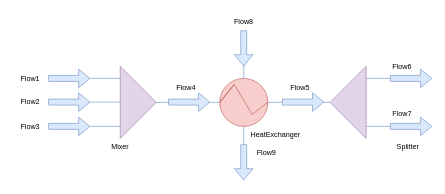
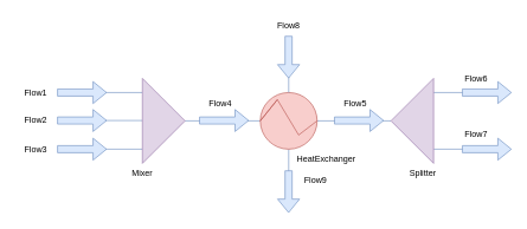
  <mxCell id="0" />
  <mxCell id="1" parent="0" />
  <mxCell id="2" value="" style="edgeStyle=orthogonalEdgeStyle;rounded=0;orthogonalLoop=1;jettySize=auto;html=1;startArrow=none;startFill=0;endArrow=none;endFill=0;fillColor=#dae8fc;strokeColor=#6c8ebf;entryX=0.5;entryY=0;entryDx=0;entryDy=0;" edge="1" parent="1"><mxGeometry relative="1" as="geometry"><mxPoint x="406" y="210" as="sourcePoint" /><mxPoint x="406" y="244" as="targetPoint" /></mxGeometry></mxCell>
  <mxCell id="3" value="" style="edgeStyle=orthogonalEdgeStyle;rounded=0;orthogonalLoop=1;jettySize=auto;html=1;startArrow=none;startFill=0;endArrow=none;endFill=0;fillColor=#dae8fc;strokeColor=#6c8ebf;" edge="1" parent="1"><mxGeometry relative="1" as="geometry"><mxPoint x="610" y="130" as="sourcePoint" /><mxPoint x="716" y="130" as="targetPoint" /></mxGeometry></mxCell>
  <mxCell id="4" value="" style="edgeStyle=orthogonalEdgeStyle;rounded=0;orthogonalLoop=1;jettySize=auto;html=1;startArrow=none;startFill=0;endArrow=none;endFill=0;fillColor=#dae8fc;strokeColor=#6c8ebf;" edge="1" parent="1"><mxGeometry relative="1" as="geometry"><mxPoint x="610" y="210" as="sourcePoint" /><mxPoint x="716" y="210" as="targetPoint" /></mxGeometry></mxCell>
  <mxCell id="5" value="" style="edgeStyle=orthogonalEdgeStyle;rounded=0;orthogonalLoop=1;jettySize=auto;html=1;startArrow=none;startFill=0;endArrow=none;endFill=0;fillColor=#dae8fc;strokeColor=#6c8ebf;" edge="1" parent="1"><mxGeometry relative="1" as="geometry"><mxPoint x="94" y="130" as="sourcePoint" /><mxPoint x="200" y="130" as="targetPoint" /></mxGeometry></mxCell>
  <mxCell id="6" value="" style="edgeStyle=orthogonalEdgeStyle;rounded=0;orthogonalLoop=1;jettySize=auto;html=1;startArrow=none;startFill=0;endArrow=none;endFill=0;fillColor=#dae8fc;strokeColor=#6c8ebf;" edge="1" parent="1"><mxGeometry relative="1" as="geometry"><mxPoint x="94" y="169.5" as="sourcePoint" /><mxPoint x="200" y="169.5" as="targetPoint" /></mxGeometry></mxCell>
  <mxCell id="7" value="" style="edgeStyle=orthogonalEdgeStyle;rounded=0;orthogonalLoop=1;jettySize=auto;html=1;startArrow=none;startFill=0;endArrow=none;endFill=0;fillColor=#dae8fc;strokeColor=#6c8ebf;" edge="1" parent="1"><mxGeometry relative="1" as="geometry"><mxPoint x="94" y="210" as="sourcePoint" /><mxPoint x="200" y="210" as="targetPoint" /></mxGeometry></mxCell>
  <mxCell id="8" value="" style="edgeStyle=orthogonalEdgeStyle;rounded=0;orthogonalLoop=1;jettySize=auto;html=1;startArrow=none;startFill=0;endArrow=none;endFill=0;fillColor=#dae8fc;strokeColor=#6c8ebf;" edge="1" parent="1" source="9" target="14"><mxGeometry relative="1" as="geometry" /></mxCell>
  <mxCell id="9" value="" style="triangle;whiteSpace=wrap;html=1;fillColor=#e1d5e7;strokeColor=#9673a6;" vertex="1" parent="1"><mxGeometry x="200" y="110" width="60" height="120" as="geometry" /></mxCell>
  <mxCell id="10" value="" style="shape=flexArrow;endArrow=classic;html=1;rounded=0;fillColor=#dae8fc;strokeColor=#6c8ebf;" edge="1" parent="1"><mxGeometry width="50" height="50" relative="1" as="geometry"><mxPoint x="80" y="130" as="sourcePoint" /><mxPoint x="150" y="130" as="targetPoint" /></mxGeometry></mxCell>
  <mxCell id="11" value="" style="shape=flexArrow;endArrow=classic;html=1;rounded=0;fillColor=#dae8fc;strokeColor=#6c8ebf;" edge="1" parent="1"><mxGeometry width="50" height="50" relative="1" as="geometry"><mxPoint x="80" y="210" as="sourcePoint" /><mxPoint x="150" y="210" as="targetPoint" /></mxGeometry></mxCell>
  <mxCell id="12" value="" style="shape=flexArrow;endArrow=classic;html=1;rounded=0;fillColor=#dae8fc;strokeColor=#6c8ebf;" edge="1" parent="1"><mxGeometry width="50" height="50" relative="1" as="geometry"><mxPoint x="80" y="169.5" as="sourcePoint" /><mxPoint x="150" y="169.5" as="targetPoint" /></mxGeometry></mxCell>
  <mxCell id="13" value="" style="edgeStyle=orthogonalEdgeStyle;rounded=0;orthogonalLoop=1;jettySize=auto;html=1;endArrow=none;endFill=0;fillColor=#dae8fc;strokeColor=#6c8ebf;" edge="1" parent="1" source="14" target="16"><mxGeometry relative="1" as="geometry" /></mxCell>
  <mxCell id="14" value="" style="ellipse;whiteSpace=wrap;html=1;aspect=fixed;fillColor=#f8cecc;strokeColor=#b85450;" vertex="1" parent="1"><mxGeometry x="366" y="130" width="80" height="80" as="geometry" /></mxCell>
  <mxCell id="15" value="" style="shape=flexArrow;endArrow=classic;html=1;rounded=0;fillColor=#dae8fc;strokeColor=#6c8ebf;" edge="1" parent="1"><mxGeometry width="50" height="50" relative="1" as="geometry"><mxPoint x="280" y="169.5" as="sourcePoint" /><mxPoint x="350" y="169.5" as="targetPoint" /></mxGeometry></mxCell>
  <mxCell id="16" value="" style="triangle;whiteSpace=wrap;html=1;fillColor=#e1d5e7;strokeColor=#9673a6;flipV=1;flipH=1;" vertex="1" parent="1"><mxGeometry x="550" y="110" width="60" height="120" as="geometry" /></mxCell>
  <mxCell id="17" value="" style="shape=flexArrow;endArrow=classic;html=1;rounded=0;fillColor=#dae8fc;strokeColor=#6c8ebf;" edge="1" parent="1"><mxGeometry width="50" height="50" relative="1" as="geometry"><mxPoint x="470" y="169.5" as="sourcePoint" /><mxPoint x="540" y="169.5" as="targetPoint" /></mxGeometry></mxCell>
  <mxCell id="18" value="" style="shape=flexArrow;endArrow=classic;html=1;rounded=0;fillColor=#dae8fc;strokeColor=#6c8ebf;" edge="1" parent="1"><mxGeometry width="50" height="50" relative="1" as="geometry"><mxPoint x="650" y="130" as="sourcePoint" /><mxPoint x="720" y="130" as="targetPoint" /></mxGeometry></mxCell>
  <mxCell id="19" value="" style="shape=flexArrow;endArrow=classic;html=1;rounded=0;fillColor=#dae8fc;strokeColor=#6c8ebf;" edge="1" parent="1"><mxGeometry width="50" height="50" relative="1" as="geometry"><mxPoint x="650" y="210" as="sourcePoint" /><mxPoint x="720" y="210" as="targetPoint" /></mxGeometry></mxCell>
  <mxCell id="20" value="" style="endArrow=none;html=1;rounded=0;entryX=0;entryY=0.5;entryDx=0;entryDy=0;fillColor=#f8cecc;strokeColor=#b85450;" edge="1" parent="1" target="14"><mxGeometry width="50" height="50" relative="1" as="geometry"><mxPoint x="390" y="140" as="sourcePoint" /><mxPoint x="446" y="260" as="targetPoint" /><Array as="points"><mxPoint x="390" y="140" /></Array></mxGeometry></mxCell>
  <mxCell id="21" value="" style="endArrow=none;html=1;rounded=0;entryX=0;entryY=0.5;entryDx=0;entryDy=0;exitX=1;exitY=0.5;exitDx=0;exitDy=0;fillColor=#f8cecc;strokeColor=#b85450;" edge="1" parent="1"><mxGeometry width="50" height="50" relative="1" as="geometry"><mxPoint x="446" y="170" as="sourcePoint" /><mxPoint x="366" y="170" as="targetPoint" /><Array as="points"><mxPoint x="420" y="190" /><mxPoint x="390" y="140" /></Array></mxGeometry></mxCell>
  <mxCell id="22" value="" style="edgeStyle=orthogonalEdgeStyle;rounded=0;orthogonalLoop=1;jettySize=auto;html=1;startArrow=none;startFill=0;endArrow=none;endFill=0;fillColor=#dae8fc;strokeColor=#6c8ebf;entryX=0.5;entryY=0;entryDx=0;entryDy=0;" edge="1" parent="1" target="14"><mxGeometry relative="1" as="geometry"><mxPoint x="406" y="96" as="sourcePoint" /><mxPoint x="414" y="70" as="targetPoint" /></mxGeometry></mxCell>
  <mxCell id="23" value="" style="shape=flexArrow;endArrow=classic;html=1;rounded=0;fillColor=#dae8fc;strokeColor=#6c8ebf;" edge="1" parent="1"><mxGeometry width="50" height="50" relative="1" as="geometry"><mxPoint x="405.83" y="50" as="sourcePoint" /><mxPoint x="405.83" y="110.003" as="targetPoint" /></mxGeometry></mxCell>
  <mxCell id="24" value="" style="shape=flexArrow;endArrow=classic;html=1;rounded=0;fillColor=#dae8fc;strokeColor=#6c8ebf;" edge="1" parent="1"><mxGeometry width="50" height="50" relative="1" as="geometry"><mxPoint x="405.83" y="240" as="sourcePoint" /><mxPoint x="405.83" y="300.003" as="targetPoint" /></mxGeometry></mxCell>
  <mxCell id="25" value="Flow1" style="text;strokeColor=none;align=center;fillColor=none;html=1;verticalAlign=middle;whiteSpace=wrap;rounded=0;" vertex="1" parent="1"><mxGeometry x="20" y="115" width="60" height="30" as="geometry" /></mxCell>
  <mxCell id="26" value="Flow2" style="text;strokeColor=none;align=center;fillColor=none;html=1;verticalAlign=middle;whiteSpace=wrap;rounded=0;" vertex="1" parent="1"><mxGeometry x="20" y="155" width="60" height="30" as="geometry" /></mxCell>
  <mxCell id="27" value="Flow3" style="text;strokeColor=none;align=center;fillColor=none;html=1;verticalAlign=middle;whiteSpace=wrap;rounded=0;" vertex="1" parent="1"><mxGeometry x="20" y="196" width="60" height="30" as="geometry" /></mxCell>
  <mxCell id="28" value="Mixer" style="text;strokeColor=none;align=center;fillColor=none;html=1;verticalAlign=middle;whiteSpace=wrap;rounded=0;" vertex="1" parent="1"><mxGeometry x="170" y="230" width="60" height="30" as="geometry" /></mxCell>
  <mxCell id="29" value="Flow4" style="text;strokeColor=none;align=center;fillColor=none;html=1;verticalAlign=middle;whiteSpace=wrap;rounded=0;" vertex="1" parent="1"><mxGeometry x="280" y="130" width="60" height="30" as="geometry" /></mxCell>
  <mxCell id="30" value="Flow5" style="text;strokeColor=none;align=center;fillColor=none;html=1;verticalAlign=middle;whiteSpace=wrap;rounded=0;" vertex="1" parent="1"><mxGeometry x="470" y="130" width="60" height="30" as="geometry" /></mxCell>
  <mxCell id="31" value="Flow6" style="text;strokeColor=none;align=center;fillColor=none;html=1;verticalAlign=middle;whiteSpace=wrap;rounded=0;" vertex="1" parent="1"><mxGeometry x="640" y="95" width="60" height="30" as="geometry" /></mxCell>
  <mxCell id="32" value="Flow7" style="text;strokeColor=none;align=center;fillColor=none;html=1;verticalAlign=middle;whiteSpace=wrap;rounded=0;" vertex="1" parent="1"><mxGeometry x="640" y="175" width="60" height="30" as="geometry" /></mxCell>
  <mxCell id="33" value="Flow8" style="text;strokeColor=none;align=center;fillColor=none;html=1;verticalAlign=middle;whiteSpace=wrap;rounded=0;" vertex="1" parent="1"><mxGeometry x="376" y="20" width="60" height="30" as="geometry" /></mxCell>
  <mxCell id="34" value="Flow9" style="text;strokeColor=none;align=center;fillColor=none;html=1;verticalAlign=middle;whiteSpace=wrap;rounded=0;" vertex="1" parent="1"><mxGeometry x="414" y="240" width="60" height="30" as="geometry" /></mxCell>
  <mxCell id="35" value="HeatExchanger" style="text;strokeColor=none;align=center;fillColor=none;html=1;verticalAlign=middle;whiteSpace=wrap;rounded=0;" vertex="1" parent="1"><mxGeometry x="414" y="210" width="90" height="30" as="geometry" /></mxCell>
- <mxCell id="36" value="Splitter" style="text;strokeColor=none;align=center;fillColor=none;html=1;verticalAlign=middle;whiteSpace=wrap;rounded=0;" vertex="1" parent="1"><mxGeometry x="635" y="230" width="90" height="30" as="geometry" /></mxCell>
+ <mxCell id="36" value="Splitter" style="text;strokeColor=none;align=center;fillColor=none;html=1;verticalAlign=middle;whiteSpace=wrap;rounded=0;" vertex="1" parent="1"><mxGeometry x="550" y="230" width="90" height="30" as="geometry" /></mxCell>
